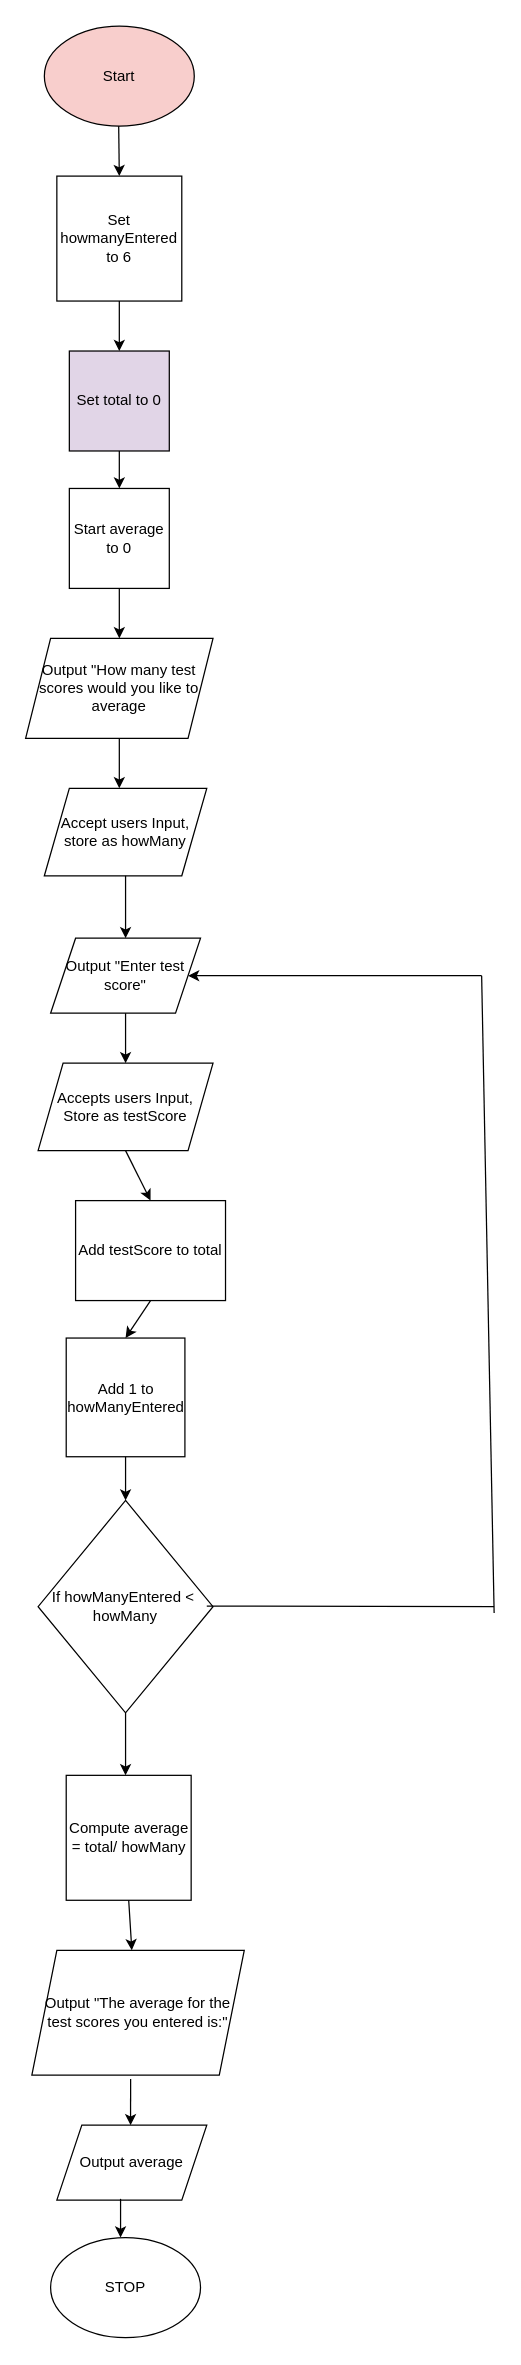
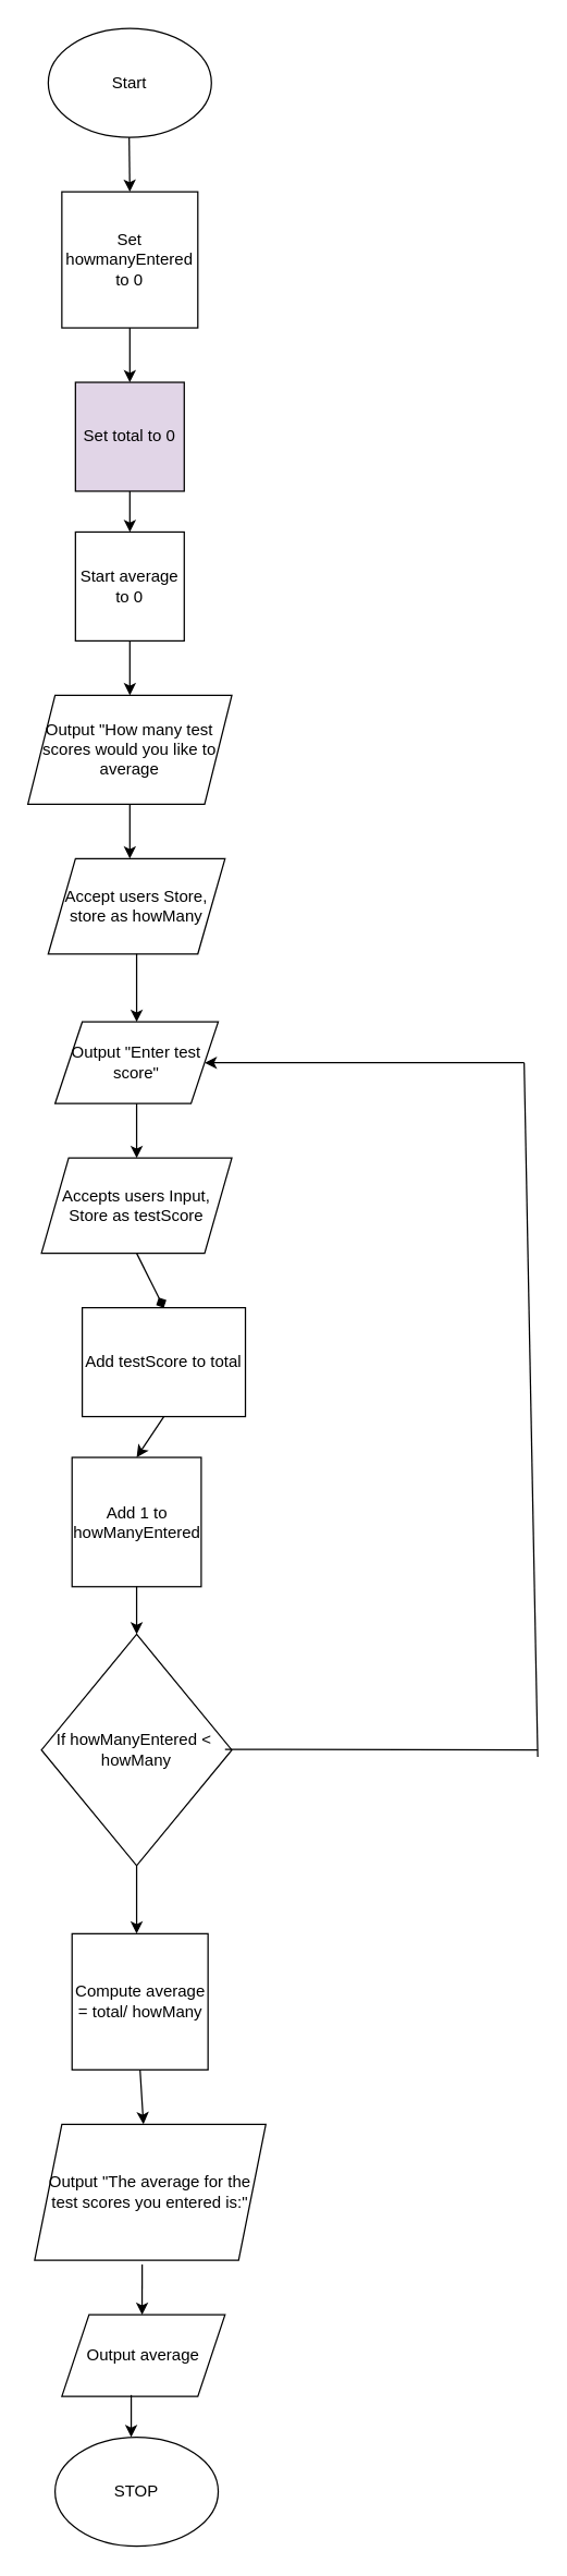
  <mxCell id="0" />
  <mxCell id="1" parent="0" />
- <mxCell id="2" value="Start" style="ellipse;whiteSpace=wrap;html=1;fillColor=#f8cecc;" vertex="1" parent="1"><mxGeometry x="35" width="120" height="80" as="geometry" y="20" /></mxCell>
- <mxCell id="3" value="Set howmanyEntered to 6" style="whiteSpace=wrap;html=1;aspect=fixed;" vertex="1" parent="1"><mxGeometry x="45" y="140" width="100" height="100" as="geometry" /></mxCell>
+ <mxCell id="2" value="Start" style="ellipse;whiteSpace=wrap;html=1;" vertex="1" parent="1"><mxGeometry x="35" width="120" height="80" as="geometry" y="20" /></mxCell>
+ <mxCell id="3" value="Set howmanyEntered to 0" style="whiteSpace=wrap;html=1;aspect=fixed;" vertex="1" parent="1"><mxGeometry x="45" y="140" width="100" height="100" as="geometry" /></mxCell>
  <mxCell id="4" value="" style="endArrow=classic;html=1;" edge="1" parent="1"><mxGeometry width="50" height="50" relative="1" as="geometry"><mxPoint x="94.5" y="100" as="sourcePoint" /><mxPoint x="95" y="140" as="targetPoint" /></mxGeometry></mxCell>
  <mxCell id="5" value="" style="endArrow=classic;html=1;" edge="1" parent="1"><mxGeometry width="50" height="50" relative="1" as="geometry"><mxPoint x="95" y="240" as="sourcePoint" /><mxPoint x="95" y="280" as="targetPoint" /></mxGeometry></mxCell>
  <mxCell id="6" value="Set total to 0" style="whiteSpace=wrap;html=1;aspect=fixed;fillColor=#e1d5e7;" vertex="1" parent="1"><mxGeometry x="55" y="280" width="80" height="80" as="geometry" /></mxCell>
  <mxCell id="7" value="" style="endArrow=classic;html=1;exitX=0.5;exitY=1;exitDx=0;exitDy=0;" edge="1" parent="1" source="6"><mxGeometry width="50" height="50" relative="1" as="geometry"><mxPoint x="75" y="410" as="sourcePoint" /><mxPoint x="95" y="390" as="targetPoint" /></mxGeometry></mxCell>
  <mxCell id="8" value="Start average to 0" style="whiteSpace=wrap;html=1;aspect=fixed;" vertex="1" parent="1"><mxGeometry x="55" y="390" width="80" height="80" as="geometry" /></mxCell>
  <mxCell id="9" value="" style="endArrow=classic;html=1;exitX=0.5;exitY=1;exitDx=0;exitDy=0;" edge="1" parent="1" source="8"><mxGeometry width="50" height="50" relative="1" as="geometry"><mxPoint x="65" y="520" as="sourcePoint" /><mxPoint x="95" y="510" as="targetPoint" /></mxGeometry></mxCell>
  <mxCell id="10" value="Output &quot;How many test scores would you like to average" style="shape=parallelogram;perimeter=parallelogramPerimeter;whiteSpace=wrap;html=1;fixedSize=1;" vertex="1" parent="1"><mxGeometry x="20" y="510" width="150" height="80" as="geometry" /></mxCell>
  <mxCell id="11" value="" style="endArrow=classic;html=1;exitX=0.5;exitY=1;exitDx=0;exitDy=0;" edge="1" parent="1" source="10"><mxGeometry width="50" height="50" relative="1" as="geometry"><mxPoint x="65" y="640" as="sourcePoint" /><mxPoint x="95" y="630" as="targetPoint" /></mxGeometry></mxCell>
- <mxCell id="12" value="Accept users Input, store as howMany" style="shape=parallelogram;perimeter=parallelogramPerimeter;whiteSpace=wrap;html=1;fixedSize=1;" vertex="1" parent="1"><mxGeometry x="35" y="630" width="130" height="70" as="geometry" /></mxCell>
+ <mxCell id="12" value="Accept users Store, store as howMany" style="shape=parallelogram;perimeter=parallelogramPerimeter;whiteSpace=wrap;html=1;fixedSize=1;" vertex="1" parent="1"><mxGeometry x="35" y="630" width="130" height="70" as="geometry" /></mxCell>
  <mxCell id="13" value="" style="endArrow=classic;html=1;exitX=0.5;exitY=1;exitDx=0;exitDy=0;" edge="1" parent="1" source="12"><mxGeometry width="50" height="50" relative="1" as="geometry"><mxPoint x="65" y="750" as="sourcePoint" /><mxPoint x="100" y="750" as="targetPoint" /></mxGeometry></mxCell>
  <mxCell id="14" value="Output &quot;Enter test score&quot;" style="shape=parallelogram;perimeter=parallelogramPerimeter;whiteSpace=wrap;html=1;fixedSize=1;" vertex="1" parent="1"><mxGeometry x="40" y="750" width="120" height="60" as="geometry" /></mxCell>
  <mxCell id="15" value="" style="endArrow=classic;html=1;exitX=0.5;exitY=1;exitDx=0;exitDy=0;" edge="1" parent="1" source="14"><mxGeometry width="50" height="50" relative="1" as="geometry"><mxPoint x="75" y="860" as="sourcePoint" /><mxPoint x="100" y="850" as="targetPoint" /></mxGeometry></mxCell>
  <mxCell id="16" value="Accepts users Input, Store as testScore" style="shape=parallelogram;perimeter=parallelogramPerimeter;whiteSpace=wrap;html=1;fixedSize=1;" vertex="1" parent="1"><mxGeometry x="30" y="850" width="140" height="70" as="geometry" /></mxCell>
  <mxCell id="17" value="Add testScore to total" style="whiteSpace=wrap;html=1;aspect=fixed;" vertex="1" parent="1"><mxGeometry x="60" y="960" width="120" height="80" as="geometry" /></mxCell>
- <mxCell id="18" value="" style="endArrow=classic;html=1;exitX=0.5;exitY=1;exitDx=0;exitDy=0;entryX=0.5;entryY=0;entryDx=0;entryDy=0;" edge="1" parent="1" source="16" target="17"><mxGeometry width="50" height="50" relative="1" as="geometry"><mxPoint x="75" y="950" as="sourcePoint" /><mxPoint x="125" y="950" as="targetPoint" /></mxGeometry></mxCell>
+ <mxCell id="18" value="" style="endArrow=diamond;html=1;exitX=0.5;exitY=1;exitDx=0;exitDy=0;entryX=0.5;entryY=0;entryDx=0;entryDy=0;" edge="1" parent="1" source="16" target="17"><mxGeometry width="50" height="50" relative="1" as="geometry"><mxPoint x="75" y="950" as="sourcePoint" /><mxPoint x="125" y="950" as="targetPoint" /></mxGeometry></mxCell>
  <mxCell id="19" value="" style="endArrow=classic;html=1;exitX=0.5;exitY=1;exitDx=0;exitDy=0;" edge="1" parent="1" source="17"><mxGeometry width="50" height="50" relative="1" as="geometry"><mxPoint x="75" y="1090" as="sourcePoint" /><mxPoint x="100" y="1070" as="targetPoint" /></mxGeometry></mxCell>
  <mxCell id="20" value="Add 1 to howManyEntered" style="whiteSpace=wrap;html=1;aspect=fixed;" vertex="1" parent="1"><mxGeometry x="52.5" y="1070" width="95" height="95" as="geometry" /></mxCell>
  <mxCell id="21" value="" style="endArrow=classic;html=1;exitX=0.5;exitY=1;exitDx=0;exitDy=0;" edge="1" parent="1" source="20"><mxGeometry width="50" height="50" relative="1" as="geometry"><mxPoint x="75" y="1210" as="sourcePoint" /><mxPoint x="100" y="1200" as="targetPoint" /></mxGeometry></mxCell>
  <mxCell id="22" value="If howManyEntered &amp;lt;&amp;nbsp; howMany" style="rhombus;whiteSpace=wrap;html=1;" vertex="1" parent="1"><mxGeometry x="30" y="1200" width="140" height="170" as="geometry" /></mxCell>
  <mxCell id="23" value="" style="endArrow=classic;html=1;exitX=0.5;exitY=1;exitDx=0;exitDy=0;" edge="1" parent="1" source="22"><mxGeometry width="50" height="50" relative="1" as="geometry"><mxPoint x="75" y="1430" as="sourcePoint" /><mxPoint x="100" y="1420" as="targetPoint" /></mxGeometry></mxCell>
  <mxCell id="24" value="Compute average = total/ howMany" style="whiteSpace=wrap;html=1;aspect=fixed;" vertex="1" parent="1"><mxGeometry x="52.5" y="1420" width="100" height="100" as="geometry" /></mxCell>
  <mxCell id="25" value="" style="endArrow=classic;html=1;exitX=0.5;exitY=1;exitDx=0;exitDy=0;" edge="1" parent="1" source="24"><mxGeometry width="50" height="50" relative="1" as="geometry"><mxPoint x="85" y="1570" as="sourcePoint" /><mxPoint x="105" y="1560" as="targetPoint" /></mxGeometry></mxCell>
  <mxCell id="26" value="Output &quot;The average for the test scores you entered is:&quot;" style="shape=parallelogram;perimeter=parallelogramPerimeter;whiteSpace=wrap;html=1;fixedSize=1;" vertex="1" parent="1"><mxGeometry x="25" y="1560" width="170" height="100" as="geometry" /></mxCell>
  <mxCell id="27" value="" style="endArrow=classic;html=1;exitX=0.465;exitY=1.03;exitDx=0;exitDy=0;exitPerimeter=0;" edge="1" parent="1" source="26"><mxGeometry width="50" height="50" relative="1" as="geometry"><mxPoint x="85" y="1710" as="sourcePoint" /><mxPoint x="104" y="1700" as="targetPoint" /></mxGeometry></mxCell>
  <mxCell id="28" value="Output average" style="shape=parallelogram;perimeter=parallelogramPerimeter;whiteSpace=wrap;html=1;fixedSize=1;" vertex="1" parent="1"><mxGeometry x="45" y="1700" width="120" height="60" as="geometry" /></mxCell>
  <mxCell id="29" value="" style="endArrow=classic;html=1;exitX=0.425;exitY=0.983;exitDx=0;exitDy=0;exitPerimeter=0;" edge="1" parent="1" source="28"><mxGeometry width="50" height="50" relative="1" as="geometry"><mxPoint x="75" y="1810" as="sourcePoint" /><mxPoint x="96" y="1790" as="targetPoint" /></mxGeometry></mxCell>
  <mxCell id="30" value="STOP" style="ellipse;whiteSpace=wrap;html=1;" vertex="1" parent="1"><mxGeometry x="40" y="1790" width="120" height="80" as="geometry" /></mxCell>
  <mxCell id="31" value="" style="endArrow=none;html=1;" edge="1" parent="1"><mxGeometry width="50" height="50" relative="1" as="geometry"><mxPoint x="165" y="1284.5" as="sourcePoint" /><mxPoint x="395" y="1285" as="targetPoint" /></mxGeometry></mxCell>
  <mxCell id="32" value="" style="endArrow=none;html=1;" edge="1" parent="1"><mxGeometry width="50" height="50" relative="1" as="geometry"><mxPoint x="395" y="1290" as="sourcePoint" /><mxPoint x="385" y="780" as="targetPoint" /></mxGeometry></mxCell>
  <mxCell id="33" value="" style="endArrow=classic;html=1;entryX=1;entryY=0.5;entryDx=0;entryDy=0;" edge="1" parent="1" target="14"><mxGeometry width="50" height="50" relative="1" as="geometry"><mxPoint x="385" y="780" as="sourcePoint" /><mxPoint x="335" y="760" as="targetPoint" /></mxGeometry></mxCell>
